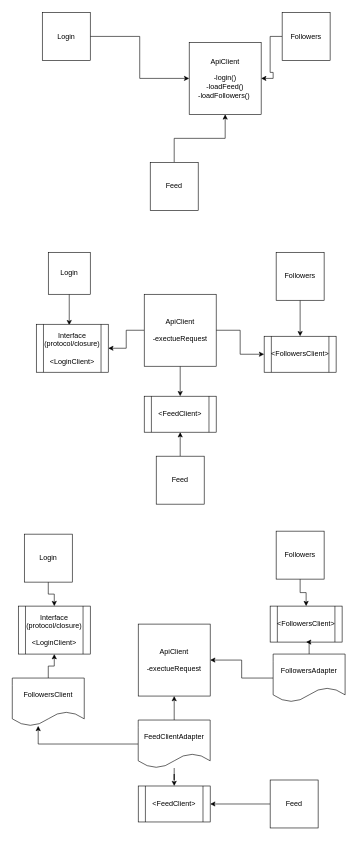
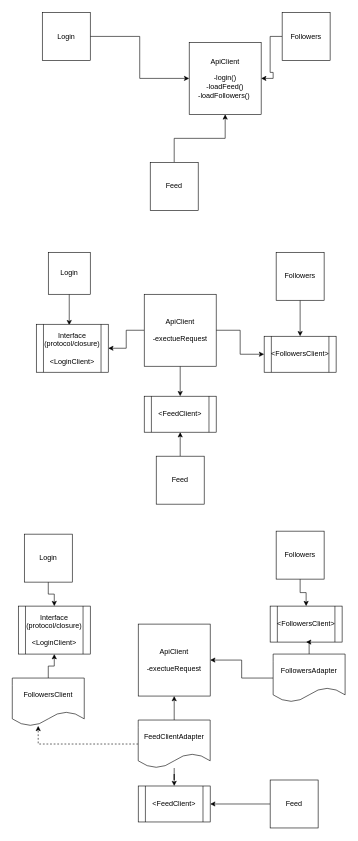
  <mxCell id="0" />
  <mxCell id="1" parent="0" />
  <mxCell id="2" style="edgeStyle=orthogonalEdgeStyle;rounded=0;orthogonalLoop=1;jettySize=auto;html=1;entryX=0;entryY=0.5;entryDx=0;entryDy=0;" edge="1" parent="1" source="3" target="4"><mxGeometry relative="1" as="geometry" /></mxCell>
  <mxCell id="3" value="Login" style="whiteSpace=wrap;html=1;aspect=fixed;" parent="1" vertex="1"><mxGeometry x="70" y="20" width="80" height="80" as="geometry" /></mxCell>
  <mxCell id="4" value="ApiClient&lt;br&gt;&lt;br&gt;-login()&lt;br&gt;-loadFeed()&lt;br&gt;-loadFollowers()&amp;nbsp;&lt;br&gt;" style="whiteSpace=wrap;html=1;aspect=fixed;" vertex="1" parent="1"><mxGeometry x="315" y="70" width="120" height="120" as="geometry" /></mxCell>
  <mxCell id="5" style="edgeStyle=orthogonalEdgeStyle;rounded=0;orthogonalLoop=1;jettySize=auto;html=1;entryX=1;entryY=0.5;entryDx=0;entryDy=0;" edge="1" parent="1" source="6" target="4"><mxGeometry relative="1" as="geometry" /></mxCell>
  <mxCell id="6" value="Followers" style="whiteSpace=wrap;html=1;aspect=fixed;" vertex="1" parent="1"><mxGeometry x="470" y="20" width="80" height="80" as="geometry" /></mxCell>
  <mxCell id="7" style="edgeStyle=orthogonalEdgeStyle;rounded=0;orthogonalLoop=1;jettySize=auto;html=1;" edge="1" parent="1" source="8" target="4"><mxGeometry relative="1" as="geometry" /></mxCell>
  <mxCell id="8" value="Feed" style="whiteSpace=wrap;html=1;aspect=fixed;" vertex="1" parent="1"><mxGeometry x="250" y="270" width="80" height="80" as="geometry" /></mxCell>
  <mxCell id="9" value="" style="edgeStyle=orthogonalEdgeStyle;rounded=0;orthogonalLoop=1;jettySize=auto;html=1;" edge="1" parent="1" source="12" target="21"><mxGeometry relative="1" as="geometry" /></mxCell>
  <mxCell id="10" style="edgeStyle=orthogonalEdgeStyle;rounded=0;orthogonalLoop=1;jettySize=auto;html=1;entryX=1;entryY=0.5;entryDx=0;entryDy=0;" edge="1" parent="1" source="12" target="19"><mxGeometry relative="1" as="geometry" /></mxCell>
  <mxCell id="11" style="edgeStyle=orthogonalEdgeStyle;rounded=0;orthogonalLoop=1;jettySize=auto;html=1;" edge="1" parent="1" source="12" target="20"><mxGeometry relative="1" as="geometry" /></mxCell>
  <mxCell id="12" value="ApiClient&lt;br&gt;&lt;br&gt;-exectueRequest" style="whiteSpace=wrap;html=1;aspect=fixed;" vertex="1" parent="1"><mxGeometry x="240" y="490" width="120" height="120" as="geometry" /></mxCell>
  <mxCell id="13" style="edgeStyle=orthogonalEdgeStyle;rounded=0;orthogonalLoop=1;jettySize=auto;html=1;entryX=0.458;entryY=0.02;entryDx=0;entryDy=0;entryPerimeter=0;" edge="1" parent="1" source="14" target="19"><mxGeometry relative="1" as="geometry" /></mxCell>
  <mxCell id="14" value="Login" style="whiteSpace=wrap;html=1;aspect=fixed;" vertex="1" parent="1"><mxGeometry x="80" y="420" width="70" height="70" as="geometry" /></mxCell>
  <mxCell id="15" style="edgeStyle=orthogonalEdgeStyle;rounded=0;orthogonalLoop=1;jettySize=auto;html=1;entryX=0.5;entryY=0;entryDx=0;entryDy=0;" edge="1" parent="1" source="16" target="20"><mxGeometry relative="1" as="geometry" /></mxCell>
  <mxCell id="16" value="Followers" style="whiteSpace=wrap;html=1;aspect=fixed;" vertex="1" parent="1"><mxGeometry x="460" y="420" width="80" height="80" as="geometry" /></mxCell>
  <mxCell id="17" value="" style="edgeStyle=orthogonalEdgeStyle;rounded=0;orthogonalLoop=1;jettySize=auto;html=1;" edge="1" parent="1" source="18" target="21"><mxGeometry relative="1" as="geometry" /></mxCell>
  <mxCell id="18" value="Feed" style="whiteSpace=wrap;html=1;aspect=fixed;" vertex="1" parent="1"><mxGeometry x="260" y="760" width="80" height="80" as="geometry" /></mxCell>
  <mxCell id="19" value="Interface (protocol/closure)&lt;br&gt;&lt;br&gt;&amp;lt;LoginClient&amp;gt;" style="shape=process;whiteSpace=wrap;html=1;backgroundOutline=1;" vertex="1" parent="1"><mxGeometry x="60" y="540" width="120" height="80" as="geometry" /></mxCell>
  <mxCell id="20" value="&amp;lt;FollowersClient&amp;gt;" style="shape=process;whiteSpace=wrap;html=1;backgroundOutline=1;" vertex="1" parent="1"><mxGeometry x="440" y="560" width="120" height="60" as="geometry" /></mxCell>
  <mxCell id="21" value="&amp;lt;FeedClient&amp;gt;" style="shape=process;whiteSpace=wrap;html=1;backgroundOutline=1;" vertex="1" parent="1"><mxGeometry x="240" y="660" width="120" height="60" as="geometry" /></mxCell>
  <mxCell id="22" value="ApiClient&lt;br&gt;&lt;br&gt;-exectueRequest" style="whiteSpace=wrap;html=1;aspect=fixed;" vertex="1" parent="1"><mxGeometry x="230" y="1040" width="120" height="120" as="geometry" /></mxCell>
  <mxCell id="23" style="edgeStyle=orthogonalEdgeStyle;rounded=0;orthogonalLoop=1;jettySize=auto;html=1;" edge="1" parent="1" source="24" target="29"><mxGeometry relative="1" as="geometry" /></mxCell>
  <mxCell id="24" value="Login" style="whiteSpace=wrap;html=1;aspect=fixed;" vertex="1" parent="1"><mxGeometry x="40" y="890" width="80" height="80" as="geometry" /></mxCell>
  <mxCell id="25" style="edgeStyle=orthogonalEdgeStyle;rounded=0;orthogonalLoop=1;jettySize=auto;html=1;" edge="1" parent="1" source="26" target="30"><mxGeometry relative="1" as="geometry" /></mxCell>
  <mxCell id="26" value="Followers" style="whiteSpace=wrap;html=1;aspect=fixed;" vertex="1" parent="1"><mxGeometry x="460" y="885" width="80" height="80" as="geometry" /></mxCell>
  <mxCell id="27" style="edgeStyle=orthogonalEdgeStyle;rounded=0;orthogonalLoop=1;jettySize=auto;html=1;" edge="1" parent="1" source="28" target="31"><mxGeometry relative="1" as="geometry" /></mxCell>
  <mxCell id="28" value="Feed" style="whiteSpace=wrap;html=1;aspect=fixed;" vertex="1" parent="1"><mxGeometry x="450" y="1300" width="80" height="80" as="geometry" /></mxCell>
  <mxCell id="29" value="Interface (protocol/closure)&lt;br&gt;&lt;br&gt;&amp;lt;LoginClient&amp;gt;" style="shape=process;whiteSpace=wrap;html=1;backgroundOutline=1;" vertex="1" parent="1"><mxGeometry x="30" y="1010" width="120" height="80" as="geometry" /></mxCell>
  <mxCell id="30" value="&amp;lt;FollowersClient&amp;gt;" style="shape=process;whiteSpace=wrap;html=1;backgroundOutline=1;" vertex="1" parent="1"><mxGeometry x="450" y="1010" width="120" height="60" as="geometry" /></mxCell>
  <mxCell id="31" value="&amp;lt;FeedClient&amp;gt;" style="shape=process;whiteSpace=wrap;html=1;backgroundOutline=1;" vertex="1" parent="1"><mxGeometry x="230" y="1310" width="120" height="60" as="geometry" /></mxCell>
  <mxCell id="32" style="edgeStyle=orthogonalEdgeStyle;rounded=0;orthogonalLoop=1;jettySize=auto;html=1;" edge="1" parent="1" source="33" target="29"><mxGeometry relative="1" as="geometry" /></mxCell>
  <mxCell id="33" value="FollowersClient" style="shape=document;whiteSpace=wrap;html=1;boundedLbl=1;" vertex="1" parent="1"><mxGeometry x="20" y="1130" width="120" height="80" as="geometry" /></mxCell>
  <mxCell id="34" style="edgeStyle=orthogonalEdgeStyle;rounded=0;orthogonalLoop=1;jettySize=auto;html=1;" edge="1" parent="1" source="36" target="22"><mxGeometry relative="1" as="geometry" /></mxCell>
  <mxCell id="35" style="edgeStyle=orthogonalEdgeStyle;rounded=0;orthogonalLoop=1;jettySize=auto;html=1;" edge="1" parent="1" source="36" target="30"><mxGeometry relative="1" as="geometry" /></mxCell>
  <mxCell id="36" value="FollowersAdapter" style="shape=document;whiteSpace=wrap;html=1;boundedLbl=1;" vertex="1" parent="1"><mxGeometry x="455" y="1090" width="120" height="80" as="geometry" /></mxCell>
  <mxCell id="37" style="edgeStyle=orthogonalEdgeStyle;rounded=0;orthogonalLoop=1;jettySize=auto;html=1;" edge="1" parent="1" source="40" target="22"><mxGeometry relative="1" as="geometry" /></mxCell>
  <mxCell id="38" style="edgeStyle=orthogonalEdgeStyle;rounded=0;orthogonalLoop=1;jettySize=auto;html=1;" edge="1" parent="1" source="40" target="31"><mxGeometry relative="1" as="geometry" /></mxCell>
- <mxCell id="39" style="edgeStyle=orthogonalEdgeStyle;rounded=0;orthogonalLoop=1;jettySize=auto;html=1;entryX=0.36;entryY=0.998;entryDx=0;entryDy=0;entryPerimeter=0;" edge="1" parent="1" source="40" target="33"><mxGeometry relative="1" as="geometry" /></mxCell>
+ <mxCell id="39" style="edgeStyle=orthogonalEdgeStyle;rounded=0;orthogonalLoop=1;jettySize=auto;html=1;entryX=0.36;entryY=0.998;entryDx=0;entryDy=0;entryPerimeter=0;dashed=1;" edge="1" parent="1" source="40" target="33"><mxGeometry relative="1" as="geometry" /></mxCell>
  <mxCell id="40" value="FeedClientAdapter" style="shape=document;whiteSpace=wrap;html=1;boundedLbl=1;" vertex="1" parent="1"><mxGeometry x="230" y="1200" width="120" height="80" as="geometry" /></mxCell>
